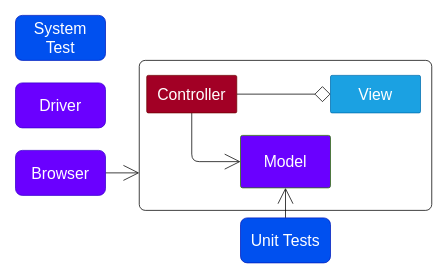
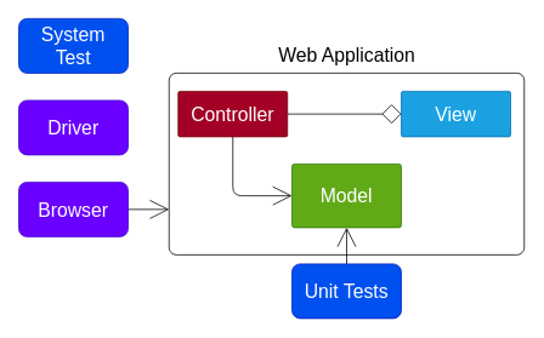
  <mxCell id="0" />
  <mxCell id="1" parent="0" />
  <mxCell id="2" style="edgeStyle=none;html=1;exitX=1;exitY=0.5;exitDx=0;exitDy=0;entryX=0;entryY=0.75;entryDx=0;entryDy=0;endArrow=open;endFill=0;endSize=19;" edge="1" parent="1" source="3" target="4"><mxGeometry relative="1" as="geometry" /></mxCell>
  <mxCell id="3" value="Browser" style="rounded=1;whiteSpace=wrap;html=1;fontSize=21;fillColor=#6a00ff;strokeColor=#3700CC;fontColor=#ffffff;" vertex="1" parent="1"><mxGeometry y="200" width="120" height="60" as="geometry" x="20" /></mxCell>
  <mxCell id="4" value="" style="rounded=1;whiteSpace=wrap;html=1;arcSize=4;" vertex="1" parent="1"><mxGeometry x="185" y="80" width="390" height="200" as="geometry" /></mxCell>
- <mxCell id="5" value="Model" style="rounded=1;whiteSpace=wrap;html=1;arcSize=4;fontSize=21;fillColor=#6a00ff;strokeColor=#2D7600;fontColor=#ffffff;" vertex="1" parent="1"><mxGeometry x="320" y="180" width="120" height="70" as="geometry" /></mxCell>
+ <mxCell id="5" value="Model" style="rounded=1;whiteSpace=wrap;html=1;arcSize=4;fontSize=21;fillColor=#60a917;strokeColor=#2D7600;fontColor=#ffffff;" vertex="1" parent="1"><mxGeometry x="320" y="180" width="120" height="70" as="geometry" /></mxCell>
  <mxCell id="6" style="edgeStyle=orthogonalEdgeStyle;html=1;exitX=0.5;exitY=1;exitDx=0;exitDy=0;entryX=0;entryY=0.5;entryDx=0;entryDy=0;endArrow=open;endFill=0;endSize=19;" edge="1" parent="1" source="8" target="5"><mxGeometry relative="1" as="geometry" /></mxCell>
  <mxCell id="7" style="edgeStyle=none;html=1;exitX=1;exitY=0.5;exitDx=0;exitDy=0;entryX=0;entryY=0.5;entryDx=0;entryDy=0;endSize=19;endArrow=diamond;endFill=0;" edge="1" parent="1" source="8" target="9"><mxGeometry relative="1" as="geometry" /></mxCell>
  <mxCell id="8" value="Controller" style="rounded=1;whiteSpace=wrap;html=1;arcSize=4;fontSize=21;fillColor=#a20025;strokeColor=#6F0000;fontColor=#ffffff;" vertex="1" parent="1"><mxGeometry x="195" y="100" width="120" height="50" as="geometry" /></mxCell>
  <mxCell id="9" value="View" style="rounded=1;whiteSpace=wrap;html=1;arcSize=4;fontSize=21;fillColor=#1ba1e2;strokeColor=#006EAF;fontColor=#ffffff;" vertex="1" parent="1"><mxGeometry x="440" y="100" width="120" height="50" as="geometry" /></mxCell>
+ <mxCell id="10" value="Web Application" style="text;html=1;strokeColor=none;fillColor=none;align=center;verticalAlign=middle;whiteSpace=wrap;rounded=0;fontSize=21;" vertex="1" parent="1"><mxGeometry x="237.5" y="50" width="285" height="20" as="geometry" /></mxCell>
  <mxCell id="11" style="edgeStyle=none;html=1;exitX=0.5;exitY=0;exitDx=0;exitDy=0;entryX=0.5;entryY=1;entryDx=0;entryDy=0;endArrow=open;endFill=0;endSize=19;" edge="1" parent="1" source="12" target="5"><mxGeometry relative="1" as="geometry" /></mxCell>
  <mxCell id="12" value="Unit Tests" style="rounded=1;whiteSpace=wrap;html=1;fontSize=21;fillColor=#0050ef;strokeColor=#001DBC;fontColor=#ffffff;" vertex="1" parent="1"><mxGeometry x="320" y="290" width="120" height="60" as="geometry" /></mxCell>
  <mxCell id="13" value="System&lt;br style=&quot;font-size: 21px;&quot;&gt;Test" style="rounded=1;whiteSpace=wrap;html=1;fontSize=21;fillColor=#0050ef;strokeColor=#001DBC;fontColor=#ffffff;" vertex="1" parent="1"><mxGeometry width="120" height="60" as="geometry" x="20" y="20" /></mxCell>
  <mxCell id="14" value="Driver" style="rounded=1;whiteSpace=wrap;html=1;fontSize=21;fillColor=#6a00ff;strokeColor=#3700CC;fontColor=#ffffff;" vertex="1" parent="1"><mxGeometry y="110" width="120" height="60" as="geometry" x="20" /></mxCell>
